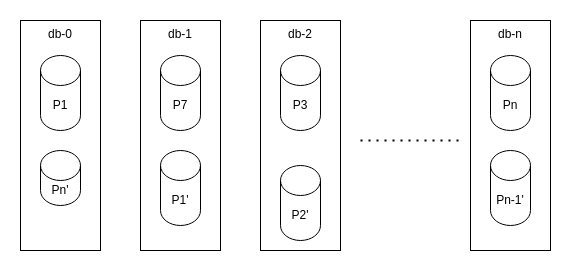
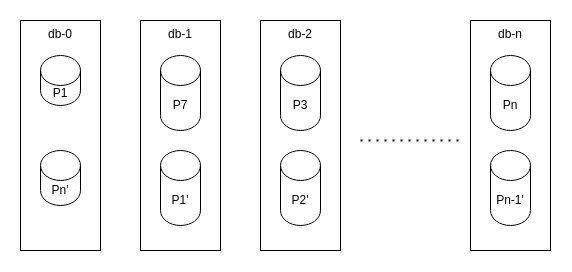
  <mxCell id="0" />
  <mxCell id="1" parent="0" />
  <mxCell id="2" value="" style="group" vertex="1" connectable="0" parent="1"><mxGeometry x="20" y="20" width="80" height="230" as="geometry" /></mxCell>
  <mxCell id="3" value="db-0" style="whiteSpace=wrap;html=1;verticalAlign=top;" vertex="1" parent="2"><mxGeometry width="80" height="230" as="geometry" /></mxCell>
- <mxCell id="4" value="P1" style="shape=cylinder3;whiteSpace=wrap;html=1;boundedLbl=1;backgroundOutline=1;size=15;" vertex="1" parent="2"><mxGeometry x="20" y="35" width="40" height="75" as="geometry" /></mxCell>
+ <mxCell id="4" value="P1" style="shape=cylinder3;whiteSpace=wrap;html=1;boundedLbl=1;backgroundOutline=1;size=15;" vertex="1" parent="2"><mxGeometry x="20" y="35" width="40" height="50" as="geometry" /></mxCell>
  <mxCell id="5" value="Pn'" style="shape=cylinder3;whiteSpace=wrap;html=1;boundedLbl=1;backgroundOutline=1;size=15;" vertex="1" parent="2"><mxGeometry x="20" y="130" width="40" height="55" as="geometry" /></mxCell>
  <mxCell id="6" value="" style="group" vertex="1" connectable="0" parent="1"><mxGeometry x="140" y="20" width="80" height="230" as="geometry" /></mxCell>
  <mxCell id="7" value="db-1" style="whiteSpace=wrap;html=1;verticalAlign=top;" vertex="1" parent="6"><mxGeometry width="80" height="230" as="geometry" /></mxCell>
  <mxCell id="8" value="P7" style="shape=cylinder3;whiteSpace=wrap;html=1;boundedLbl=1;backgroundOutline=1;size=15;" vertex="1" parent="6"><mxGeometry x="20" y="35" width="40" height="75" as="geometry" /></mxCell>
  <mxCell id="9" value="P1'" style="shape=cylinder3;whiteSpace=wrap;html=1;boundedLbl=1;backgroundOutline=1;size=15;" vertex="1" parent="6"><mxGeometry x="20" y="130" width="40" height="75" as="geometry" /></mxCell>
  <mxCell id="10" value="" style="group" vertex="1" connectable="0" parent="1"><mxGeometry x="260" y="20" width="80" height="230" as="geometry" /></mxCell>
  <mxCell id="11" value="db-2" style="whiteSpace=wrap;html=1;verticalAlign=top;" vertex="1" parent="10"><mxGeometry width="80" height="230" as="geometry" /></mxCell>
  <mxCell id="12" value="P3" style="shape=cylinder3;whiteSpace=wrap;html=1;boundedLbl=1;backgroundOutline=1;size=15;" vertex="1" parent="10"><mxGeometry x="20" y="35" width="40" height="75" as="geometry" /></mxCell>
- <mxCell id="13" value="P2'" style="shape=cylinder3;whiteSpace=wrap;html=1;boundedLbl=1;backgroundOutline=1;size=15;" vertex="1" parent="10"><mxGeometry x="20" y="145" width="40" height="75" as="geometry" /></mxCell>
+ <mxCell id="13" value="P2'" style="shape=cylinder3;whiteSpace=wrap;html=1;boundedLbl=1;backgroundOutline=1;size=15;" vertex="1" parent="10"><mxGeometry x="20" y="130" width="40" height="75" as="geometry" /></mxCell>
  <mxCell id="14" value="" style="group" vertex="1" connectable="0" parent="1"><mxGeometry x="470" y="20" width="80" height="230" as="geometry" /></mxCell>
  <mxCell id="15" value="db-n" style="whiteSpace=wrap;html=1;verticalAlign=top;" vertex="1" parent="14"><mxGeometry width="80" height="230" as="geometry" /></mxCell>
  <mxCell id="16" value="Pn" style="shape=cylinder3;whiteSpace=wrap;html=1;boundedLbl=1;backgroundOutline=1;size=15;" vertex="1" parent="14"><mxGeometry x="20" y="35" width="40" height="75" as="geometry" /></mxCell>
  <mxCell id="17" value="Pn-1'" style="shape=cylinder3;whiteSpace=wrap;html=1;boundedLbl=1;backgroundOutline=1;size=15;" vertex="1" parent="14"><mxGeometry x="20" y="130" width="40" height="75" as="geometry" /></mxCell>
  <mxCell id="18" value="" style="endArrow=none;dashed=1;html=1;dashPattern=1 3;strokeWidth=2;" edge="1" parent="1"><mxGeometry width="50" height="50" relative="1" as="geometry"><mxPoint x="360" y="140" as="sourcePoint" /><mxPoint x="460" y="140" as="targetPoint" /></mxGeometry></mxCell>
